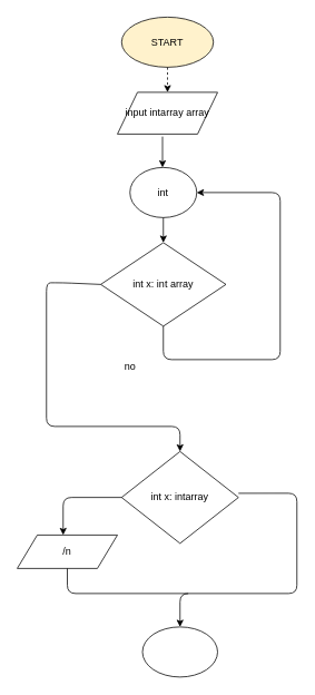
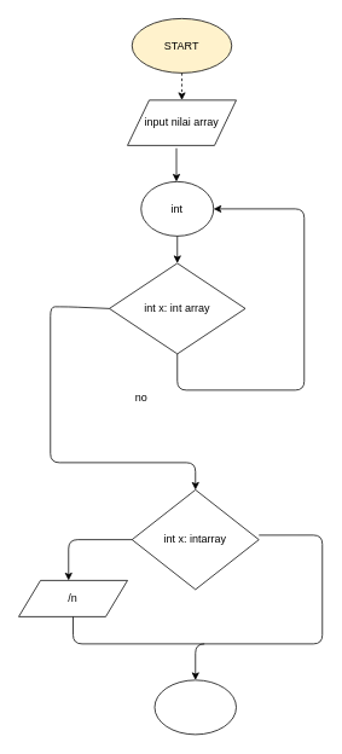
  <mxCell id="0" />
  <mxCell id="1" parent="0" />
  <mxCell id="2" value="START" style="ellipse;whiteSpace=wrap;html=1;fillColor=#fff2cc;" vertex="1" parent="1"><mxGeometry x="145" y="20" width="110" height="60" as="geometry" /></mxCell>
  <mxCell id="3" value="" style="endArrow=classic;html=1;exitX=0.5;exitY=1;exitDx=0;exitDy=0;dashed=1;" edge="1" parent="1" source="2" target="4"><mxGeometry width="50" height="50" relative="1" as="geometry"><mxPoint x="175" y="270" as="sourcePoint" /><mxPoint x="200" y="120" as="targetPoint" /></mxGeometry></mxCell>
- <mxCell id="4" value="input intarray array" style="shape=parallelogram;perimeter=parallelogramPerimeter;whiteSpace=wrap;html=1;" vertex="1" parent="1"><mxGeometry x="140" y="110" width="120" height="50" as="geometry" /></mxCell>
+ <mxCell id="4" value="input nilai array" style="shape=parallelogram;perimeter=parallelogramPerimeter;whiteSpace=wrap;html=1;" vertex="1" parent="1"><mxGeometry x="140" y="110" width="120" height="50" as="geometry" /></mxCell>
  <mxCell id="5" value="" style="endArrow=classic;html=1;exitX=0.45;exitY=1.06;exitDx=0;exitDy=0;exitPerimeter=0;" edge="1" parent="1" source="4"><mxGeometry width="50" height="50" relative="1" as="geometry"><mxPoint x="185" y="180" as="sourcePoint" /><mxPoint x="194" y="200" as="targetPoint" /></mxGeometry></mxCell>
  <mxCell id="6" value="int" style="ellipse;whiteSpace=wrap;html=1;" vertex="1" parent="1"><mxGeometry x="155" y="200" width="80" height="60" as="geometry" /></mxCell>
  <mxCell id="7" value="" style="endArrow=classic;html=1;exitX=0.5;exitY=1;exitDx=0;exitDy=0;" edge="1" parent="1" source="6" target="8"><mxGeometry width="50" height="50" relative="1" as="geometry"><mxPoint x="195" y="330" as="sourcePoint" /><mxPoint x="195" y="290" as="targetPoint" /></mxGeometry></mxCell>
  <mxCell id="8" value="int x: int array" style="rhombus;whiteSpace=wrap;html=1;" vertex="1" parent="1"><mxGeometry x="120" y="290" width="150" height="100" as="geometry" /></mxCell>
  <mxCell id="9" value="" style="endArrow=classic;html=1;exitX=0.5;exitY=1;exitDx=0;exitDy=0;entryX=1;entryY=0.5;entryDx=0;entryDy=0;" edge="1" parent="1" source="8" target="6"><mxGeometry width="50" height="50" relative="1" as="geometry"><mxPoint x="245" y="420" as="sourcePoint" /><mxPoint x="245" y="220" as="targetPoint" /><Array as="points"><mxPoint x="195" y="430" /><mxPoint x="335" y="430" /><mxPoint x="335" y="230" /></Array></mxGeometry></mxCell>
  <mxCell id="10" value="no" style="text;html=1;align=center;verticalAlign=middle;resizable=0;points=[];autosize=1;" vertex="1" parent="1"><mxGeometry x="140" y="428" width="30" height="20" as="geometry" /></mxCell>
  <mxCell id="11" value="" style="endArrow=classic;html=1;exitX=0;exitY=0.5;exitDx=0;exitDy=0;" edge="1" parent="1" source="8" target="12"><mxGeometry width="50" height="50" relative="1" as="geometry"><mxPoint x="115" y="338" as="sourcePoint" /><mxPoint x="215" y="560" as="targetPoint" /><Array as="points"><mxPoint x="75" y="338" /><mxPoint x="55" y="338" /><mxPoint x="55" y="510" /><mxPoint x="215" y="510" /></Array></mxGeometry></mxCell>
  <mxCell id="12" value="int x: intarray" style="rhombus;whiteSpace=wrap;html=1;" vertex="1" parent="1"><mxGeometry x="145" y="540" width="140" height="110" as="geometry" /></mxCell>
  <mxCell id="13" value="" style="endArrow=classic;html=1;exitX=1;exitY=0.455;exitDx=0;exitDy=0;exitPerimeter=0;" edge="1" parent="1" source="12"><mxGeometry width="50" height="50" relative="1" as="geometry"><mxPoint x="285" y="600" as="sourcePoint" /><mxPoint x="215" y="750" as="targetPoint" /><Array as="points"><mxPoint x="355" y="590" /><mxPoint x="355" y="710" /><mxPoint x="215" y="710" /></Array></mxGeometry></mxCell>
  <mxCell id="14" value="" style="endArrow=classic;html=1;exitX=0;exitY=0.5;exitDx=0;exitDy=0;" edge="1" parent="1" source="12"><mxGeometry width="50" height="50" relative="1" as="geometry"><mxPoint x="-15" y="640" as="sourcePoint" /><mxPoint x="75" y="640" as="targetPoint" /><Array as="points"><mxPoint x="75" y="595" /></Array></mxGeometry></mxCell>
  <mxCell id="15" value="/n" style="shape=parallelogram;perimeter=parallelogramPerimeter;whiteSpace=wrap;html=1;" vertex="1" parent="1"><mxGeometry x="20" y="640" width="120" height="40" as="geometry" /></mxCell>
  <mxCell id="16" value="" style="endArrow=none;html=1;entryX=0.5;entryY=1;entryDx=0;entryDy=0;" edge="1" parent="1" target="15"><mxGeometry width="50" height="50" relative="1" as="geometry"><mxPoint x="225" y="710" as="sourcePoint" /><mxPoint x="105" y="700" as="targetPoint" /><Array as="points"><mxPoint x="80" y="710" /></Array></mxGeometry></mxCell>
  <mxCell id="17" value="" style="ellipse;whiteSpace=wrap;html=1;" vertex="1" parent="1"><mxGeometry x="170" y="750" width="90" height="60" as="geometry" /></mxCell>
